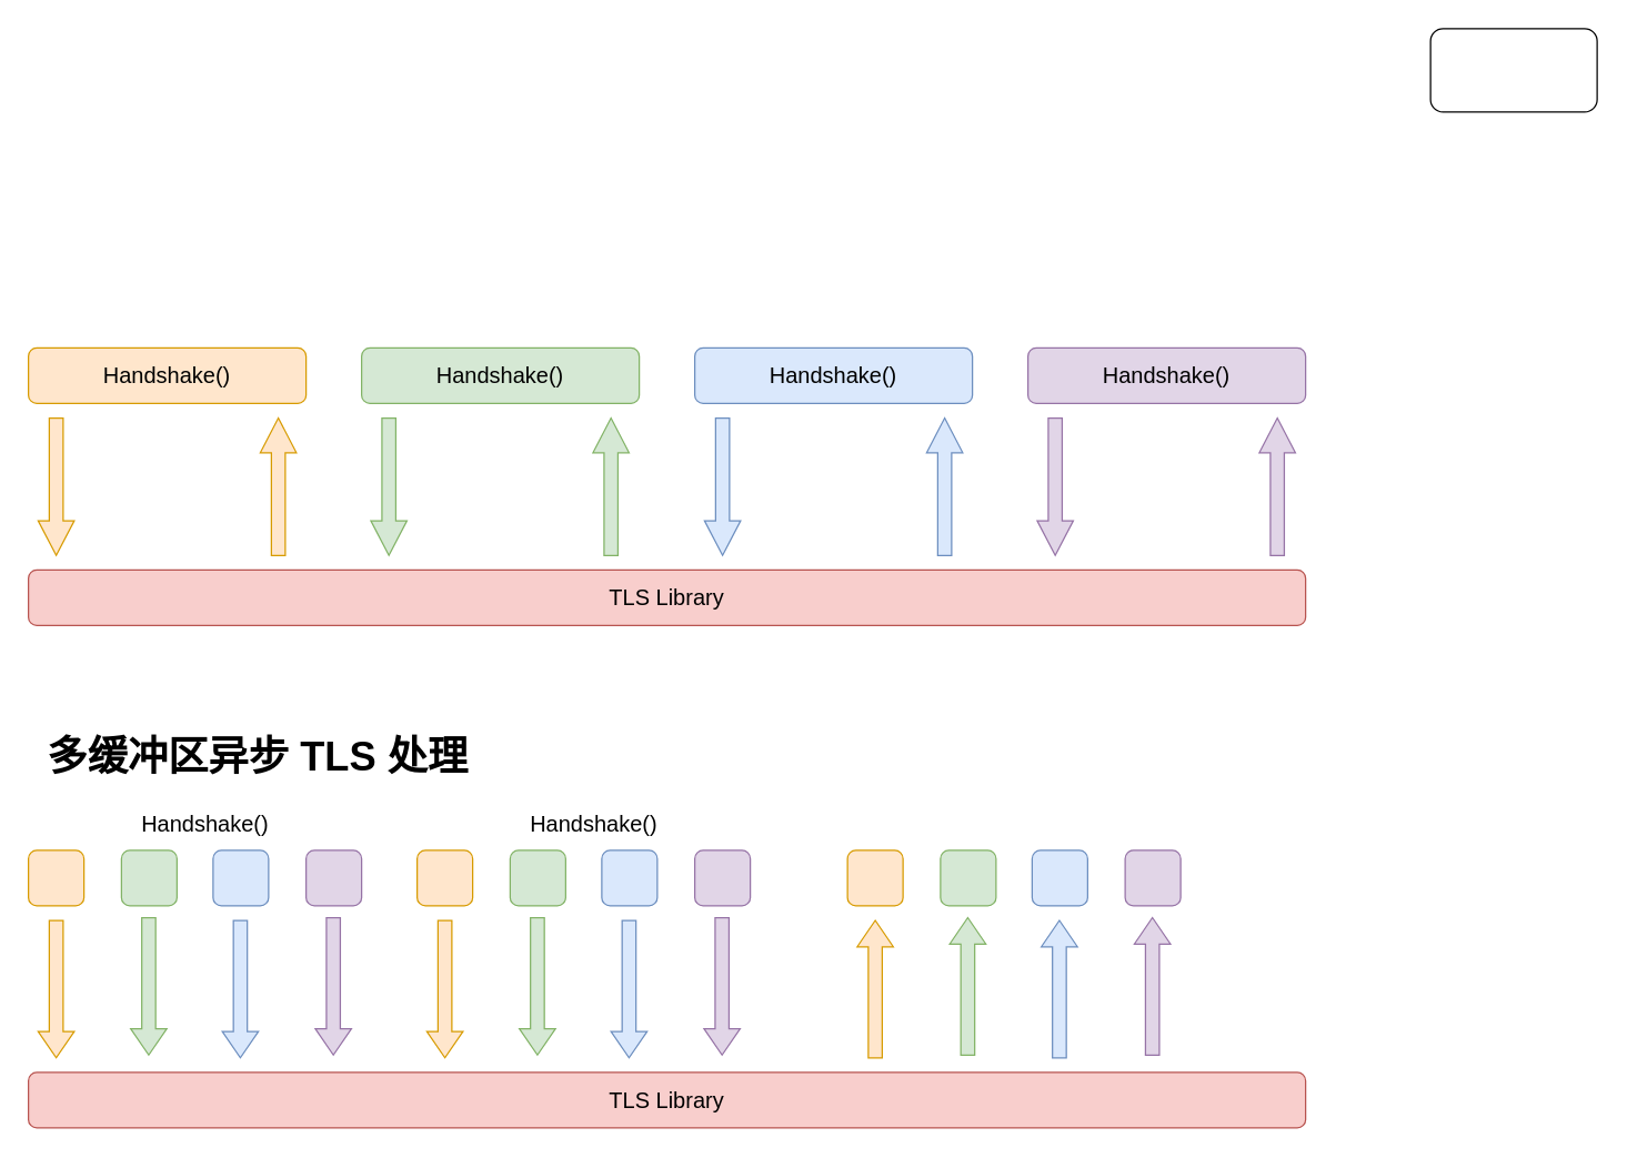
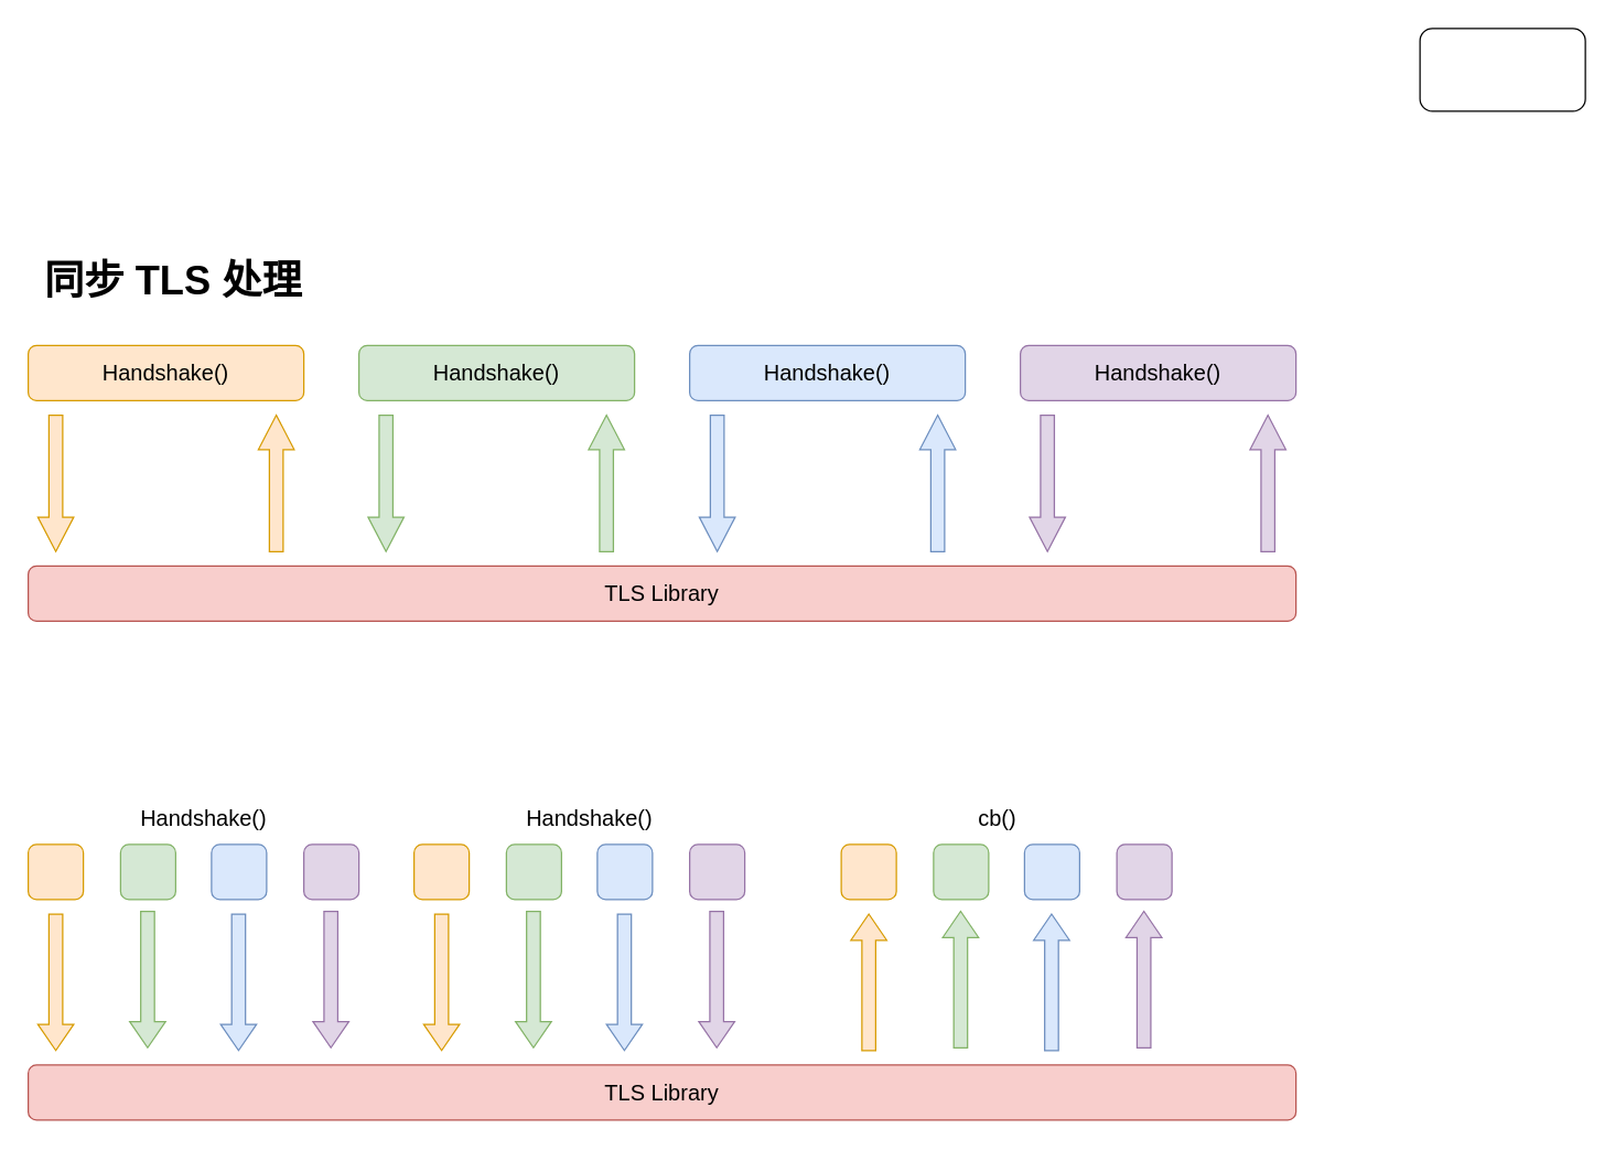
  <mxCell id="0" />
  <mxCell id="1" parent="0" />
  <mxCell id="2" value="" style="rounded=1;whiteSpace=wrap;html=1;" vertex="1" parent="1"><mxGeometry x="1030" y="20" width="120" height="60" as="geometry" /></mxCell>
  <mxCell id="3" value="&lt;font style=&quot;font-size: 16px;&quot;&gt;Handshake()&lt;/font&gt;" style="rounded=1;whiteSpace=wrap;html=1;fillColor=#ffe6cc;strokeColor=#d79b00;" vertex="1" parent="1"><mxGeometry x="20" y="250" width="200" height="40" as="geometry" /></mxCell>
  <mxCell id="4" value="&lt;font style=&quot;font-size: 16px;&quot;&gt;Handshake()&lt;/font&gt;" style="rounded=1;whiteSpace=wrap;html=1;fillColor=#d5e8d4;strokeColor=#82b366;" vertex="1" parent="1"><mxGeometry x="260" y="250" width="200" height="40" as="geometry" /></mxCell>
  <mxCell id="5" value="&lt;font style=&quot;font-size: 16px;&quot;&gt;Handshake()&lt;/font&gt;" style="rounded=1;whiteSpace=wrap;html=1;fillColor=#dae8fc;strokeColor=#6c8ebf;" vertex="1" parent="1"><mxGeometry x="500" y="250" width="200" height="40" as="geometry" /></mxCell>
  <mxCell id="6" value="&lt;font style=&quot;font-size: 16px;&quot;&gt;Handshake()&lt;/font&gt;" style="rounded=1;whiteSpace=wrap;html=1;fillColor=#e1d5e7;strokeColor=#9673a6;" vertex="1" parent="1"><mxGeometry x="740" y="250" width="200" height="40" as="geometry" /></mxCell>
  <mxCell id="7" value="" style="endArrow=classic;html=1;rounded=0;strokeWidth=1;endWidth=15.0;fillColor=#ffe6cc;strokeColor=#d79b00;shape=flexArrow;endSize=8;" edge="1" parent="1"><mxGeometry width="50" height="50" relative="1" as="geometry"><mxPoint x="200" y="400" as="sourcePoint" /><mxPoint x="200" y="300" as="targetPoint" /></mxGeometry></mxCell>
  <mxCell id="8" value="&lt;span style=&quot;font-size: 16px;&quot;&gt;TLS Library&lt;/span&gt;" style="rounded=1;whiteSpace=wrap;html=1;fillColor=#f8cecc;strokeColor=#b85450;" vertex="1" parent="1"><mxGeometry x="20" y="410" width="920" height="40" as="geometry" /></mxCell>
  <mxCell id="9" value="" style="endArrow=classic;html=1;rounded=0;strokeWidth=1;endWidth=15.0;fillColor=#ffe6cc;strokeColor=#d79b00;shape=flexArrow;endSize=8;" edge="1" parent="1"><mxGeometry width="50" height="50" relative="1" as="geometry"><mxPoint x="40" y="300" as="sourcePoint" /><mxPoint x="40" y="400" as="targetPoint" /></mxGeometry></mxCell>
  <mxCell id="10" value="" style="endArrow=classic;html=1;rounded=0;strokeWidth=1;endWidth=15.0;fillColor=#d5e8d4;strokeColor=#82b366;shape=flexArrow;endSize=8;" edge="1" parent="1"><mxGeometry width="50" height="50" relative="1" as="geometry"><mxPoint x="439.64" y="400" as="sourcePoint" /><mxPoint x="439.64" y="300" as="targetPoint" /></mxGeometry></mxCell>
  <mxCell id="11" value="" style="endArrow=classic;html=1;rounded=0;strokeWidth=1;endWidth=15.0;fillColor=#d5e8d4;strokeColor=#82b366;shape=flexArrow;endSize=8;" edge="1" parent="1"><mxGeometry width="50" height="50" relative="1" as="geometry"><mxPoint x="279.64" y="300" as="sourcePoint" /><mxPoint x="279.64" y="400" as="targetPoint" /></mxGeometry></mxCell>
  <mxCell id="12" value="" style="endArrow=classic;html=1;rounded=0;strokeWidth=1;endWidth=15.0;fillColor=#dae8fc;strokeColor=#6c8ebf;shape=flexArrow;endSize=8;" edge="1" parent="1"><mxGeometry width="50" height="50" relative="1" as="geometry"><mxPoint x="680" y="400" as="sourcePoint" /><mxPoint x="680" y="300" as="targetPoint" /></mxGeometry></mxCell>
  <mxCell id="13" value="" style="endArrow=classic;html=1;rounded=0;strokeWidth=1;endWidth=15.0;fillColor=#dae8fc;strokeColor=#6c8ebf;shape=flexArrow;endSize=8;" edge="1" parent="1"><mxGeometry width="50" height="50" relative="1" as="geometry"><mxPoint x="520" y="300" as="sourcePoint" /><mxPoint x="520" y="400" as="targetPoint" /></mxGeometry></mxCell>
  <mxCell id="14" value="" style="endArrow=classic;html=1;rounded=0;strokeWidth=1;endWidth=15.0;fillColor=#e1d5e7;strokeColor=#9673a6;shape=flexArrow;endSize=8;" edge="1" parent="1"><mxGeometry width="50" height="50" relative="1" as="geometry"><mxPoint x="919.64" y="400" as="sourcePoint" /><mxPoint x="919.64" y="300" as="targetPoint" /></mxGeometry></mxCell>
  <mxCell id="15" value="" style="endArrow=classic;html=1;rounded=0;strokeWidth=1;endWidth=15.0;fillColor=#e1d5e7;strokeColor=#9673a6;shape=flexArrow;endSize=8;" edge="1" parent="1"><mxGeometry width="50" height="50" relative="1" as="geometry"><mxPoint x="759.64" y="300" as="sourcePoint" /><mxPoint x="759.64" y="400" as="targetPoint" /></mxGeometry></mxCell>
+ <mxCell id="16" value="&lt;b&gt;&lt;font style=&quot;font-size: 29px;&quot;&gt;同步 TLS 处理&lt;/font&gt;&lt;/b&gt;" style="text;html=1;align=center;verticalAlign=middle;resizable=0;points=[];autosize=1;strokeColor=none;fillColor=none;" vertex="1" parent="1"><mxGeometry x="20" y="178" width="210" height="50" as="geometry" /></mxCell>
  <mxCell id="17" value="" style="rounded=1;whiteSpace=wrap;html=1;fillColor=#ffe6cc;strokeColor=#d79b00;" vertex="1" parent="1"><mxGeometry x="20" y="612" width="40" height="40" as="geometry" /></mxCell>
  <mxCell id="18" value="&lt;span style=&quot;font-size: 16px;&quot;&gt;TLS Library&lt;/span&gt;" style="rounded=1;whiteSpace=wrap;html=1;fillColor=#f8cecc;strokeColor=#b85450;" vertex="1" parent="1"><mxGeometry x="20" y="772" width="920" height="40" as="geometry" /></mxCell>
  <mxCell id="19" value="" style="endArrow=classic;html=1;rounded=0;strokeWidth=1;endWidth=15.0;fillColor=#ffe6cc;strokeColor=#d79b00;shape=flexArrow;" edge="1" parent="1"><mxGeometry width="50" height="50" relative="1" as="geometry"><mxPoint x="40" y="662" as="sourcePoint" /><mxPoint x="40" y="762" as="targetPoint" /></mxGeometry></mxCell>
- <mxCell id="20" value="&lt;b&gt;&lt;font style=&quot;font-size: 29px;&quot;&gt;多缓冲区异步 TLS 处理&lt;/font&gt;&lt;/b&gt;" style="text;html=1;align=center;verticalAlign=middle;resizable=0;points=[];autosize=1;strokeColor=none;fillColor=none;" vertex="1" parent="1"><mxGeometry x="20" y="520" width="330" height="50" as="geometry" /></mxCell>
  <mxCell id="21" value="" style="rounded=1;whiteSpace=wrap;html=1;fillColor=#d5e8d4;strokeColor=#82b366;" vertex="1" parent="1"><mxGeometry x="87" y="612" width="40" height="40" as="geometry" /></mxCell>
  <mxCell id="22" value="" style="rounded=1;whiteSpace=wrap;html=1;fillColor=#dae8fc;strokeColor=#6c8ebf;" vertex="1" parent="1"><mxGeometry x="153" y="612" width="40" height="40" as="geometry" /></mxCell>
  <mxCell id="23" value="" style="rounded=1;whiteSpace=wrap;html=1;fillColor=#e1d5e7;strokeColor=#9673a6;" vertex="1" parent="1"><mxGeometry x="220" y="612" width="40" height="40" as="geometry" /></mxCell>
  <mxCell id="24" value="" style="endArrow=classic;html=1;rounded=0;strokeWidth=1;endWidth=15.0;fillColor=#dae8fc;strokeColor=#6c8ebf;shape=flexArrow;" edge="1" parent="1"><mxGeometry width="50" height="50" relative="1" as="geometry"><mxPoint x="172.64" y="662" as="sourcePoint" /><mxPoint x="172.64" y="762" as="targetPoint" /></mxGeometry></mxCell>
  <mxCell id="25" value="" style="endArrow=classic;html=1;rounded=0;strokeWidth=1;endWidth=15.0;fillColor=#e1d5e7;strokeColor=#9673a6;shape=flexArrow;" edge="1" parent="1"><mxGeometry width="50" height="50" relative="1" as="geometry"><mxPoint x="239.64" y="660" as="sourcePoint" /><mxPoint x="239.64" y="760" as="targetPoint" /></mxGeometry></mxCell>
  <mxCell id="26" value="" style="endArrow=classic;html=1;rounded=0;strokeWidth=1;endWidth=15.0;fillColor=#d5e8d4;strokeColor=#82b366;shape=flexArrow;" edge="1" parent="1"><mxGeometry width="50" height="50" relative="1" as="geometry"><mxPoint x="106.64" y="660" as="sourcePoint" /><mxPoint x="106.64" y="760" as="targetPoint" /></mxGeometry></mxCell>
  <mxCell id="27" value="&lt;font style=&quot;font-size: 16px;&quot;&gt;Handshake()&lt;/font&gt;" style="text;html=1;align=center;verticalAlign=middle;resizable=0;points=[];autosize=1;strokeColor=none;fillColor=none;" vertex="1" parent="1"><mxGeometry x="87" y="578" width="120" height="30" as="geometry" /></mxCell>
  <mxCell id="28" value="" style="rounded=1;whiteSpace=wrap;html=1;fillColor=#ffe6cc;strokeColor=#d79b00;" vertex="1" parent="1"><mxGeometry x="300" y="612" width="40" height="40" as="geometry" /></mxCell>
  <mxCell id="29" value="" style="endArrow=classic;html=1;rounded=0;strokeWidth=1;endWidth=15.0;fillColor=#ffe6cc;strokeColor=#d79b00;shape=flexArrow;" edge="1" parent="1"><mxGeometry width="50" height="50" relative="1" as="geometry"><mxPoint x="320" y="662" as="sourcePoint" /><mxPoint x="320" y="762" as="targetPoint" /></mxGeometry></mxCell>
  <mxCell id="30" value="" style="rounded=1;whiteSpace=wrap;html=1;fillColor=#d5e8d4;strokeColor=#82b366;" vertex="1" parent="1"><mxGeometry x="367" y="612" width="40" height="40" as="geometry" /></mxCell>
  <mxCell id="31" value="" style="rounded=1;whiteSpace=wrap;html=1;fillColor=#dae8fc;strokeColor=#6c8ebf;" vertex="1" parent="1"><mxGeometry x="433" y="612" width="40" height="40" as="geometry" /></mxCell>
  <mxCell id="32" value="" style="rounded=1;whiteSpace=wrap;html=1;fillColor=#e1d5e7;strokeColor=#9673a6;" vertex="1" parent="1"><mxGeometry x="500" y="612" width="40" height="40" as="geometry" /></mxCell>
  <mxCell id="33" value="" style="endArrow=classic;html=1;rounded=0;strokeWidth=1;endWidth=15.0;fillColor=#dae8fc;strokeColor=#6c8ebf;shape=flexArrow;" edge="1" parent="1"><mxGeometry width="50" height="50" relative="1" as="geometry"><mxPoint x="452.64" y="662" as="sourcePoint" /><mxPoint x="452.64" y="762" as="targetPoint" /></mxGeometry></mxCell>
  <mxCell id="34" value="" style="endArrow=classic;html=1;rounded=0;strokeWidth=1;endWidth=15.0;fillColor=#e1d5e7;strokeColor=#9673a6;shape=flexArrow;" edge="1" parent="1"><mxGeometry width="50" height="50" relative="1" as="geometry"><mxPoint x="519.64" y="660" as="sourcePoint" /><mxPoint x="519.64" y="760" as="targetPoint" /></mxGeometry></mxCell>
  <mxCell id="35" value="" style="endArrow=classic;html=1;rounded=0;strokeWidth=1;endWidth=15.0;fillColor=#d5e8d4;strokeColor=#82b366;shape=flexArrow;" edge="1" parent="1"><mxGeometry width="50" height="50" relative="1" as="geometry"><mxPoint x="386.64" y="660" as="sourcePoint" /><mxPoint x="386.64" y="760" as="targetPoint" /></mxGeometry></mxCell>
  <mxCell id="36" value="&lt;font style=&quot;font-size: 16px;&quot;&gt;Handshake()&lt;/font&gt;" style="text;html=1;align=center;verticalAlign=middle;resizable=0;points=[];autosize=1;strokeColor=none;fillColor=none;" vertex="1" parent="1"><mxGeometry x="367" y="578" width="120" height="30" as="geometry" /></mxCell>
  <mxCell id="37" value="" style="rounded=1;whiteSpace=wrap;html=1;fillColor=#ffe6cc;strokeColor=#d79b00;" vertex="1" parent="1"><mxGeometry x="610" y="612" width="40" height="40" as="geometry" /></mxCell>
  <mxCell id="38" value="" style="endArrow=classic;html=1;rounded=0;strokeWidth=1;endWidth=15.0;fillColor=#ffe6cc;strokeColor=#d79b00;shape=flexArrow;" edge="1" parent="1"><mxGeometry width="50" height="50" relative="1" as="geometry"><mxPoint x="630" y="762" as="sourcePoint" /><mxPoint x="630" y="662" as="targetPoint" /></mxGeometry></mxCell>
  <mxCell id="39" value="" style="rounded=1;whiteSpace=wrap;html=1;fillColor=#d5e8d4;strokeColor=#82b366;" vertex="1" parent="1"><mxGeometry x="677" y="612" width="40" height="40" as="geometry" /></mxCell>
  <mxCell id="40" value="" style="rounded=1;whiteSpace=wrap;html=1;fillColor=#dae8fc;strokeColor=#6c8ebf;" vertex="1" parent="1"><mxGeometry x="743" y="612" width="40" height="40" as="geometry" /></mxCell>
  <mxCell id="41" value="" style="rounded=1;whiteSpace=wrap;html=1;fillColor=#e1d5e7;strokeColor=#9673a6;" vertex="1" parent="1"><mxGeometry x="810" y="612" width="40" height="40" as="geometry" /></mxCell>
  <mxCell id="42" value="" style="endArrow=classic;html=1;rounded=0;strokeWidth=1;endWidth=15.0;fillColor=#dae8fc;strokeColor=#6c8ebf;shape=flexArrow;" edge="1" parent="1"><mxGeometry width="50" height="50" relative="1" as="geometry"><mxPoint x="762.64" y="762" as="sourcePoint" /><mxPoint x="762.64" y="662" as="targetPoint" /></mxGeometry></mxCell>
  <mxCell id="43" value="" style="endArrow=classic;html=1;rounded=0;strokeWidth=1;endWidth=15.0;fillColor=#e1d5e7;strokeColor=#9673a6;shape=flexArrow;" edge="1" parent="1"><mxGeometry width="50" height="50" relative="1" as="geometry"><mxPoint x="829.64" y="760" as="sourcePoint" /><mxPoint x="829.64" y="660" as="targetPoint" /></mxGeometry></mxCell>
  <mxCell id="44" value="" style="endArrow=classic;html=1;rounded=0;strokeWidth=1;endWidth=15.0;fillColor=#d5e8d4;strokeColor=#82b366;shape=flexArrow;" edge="1" parent="1"><mxGeometry width="50" height="50" relative="1" as="geometry"><mxPoint x="696.64" y="760" as="sourcePoint" /><mxPoint x="696.64" y="660" as="targetPoint" /></mxGeometry></mxCell>
+ <mxCell id="45" value="&lt;font style=&quot;font-size: 16px;&quot;&gt;cb()&lt;/font&gt;" style="text;html=1;align=center;verticalAlign=middle;resizable=0;points=[];autosize=1;strokeColor=none;fillColor=none;" vertex="1" parent="1"><mxGeometry x="698" y="578" width="50" height="30" as="geometry" /></mxCell>
